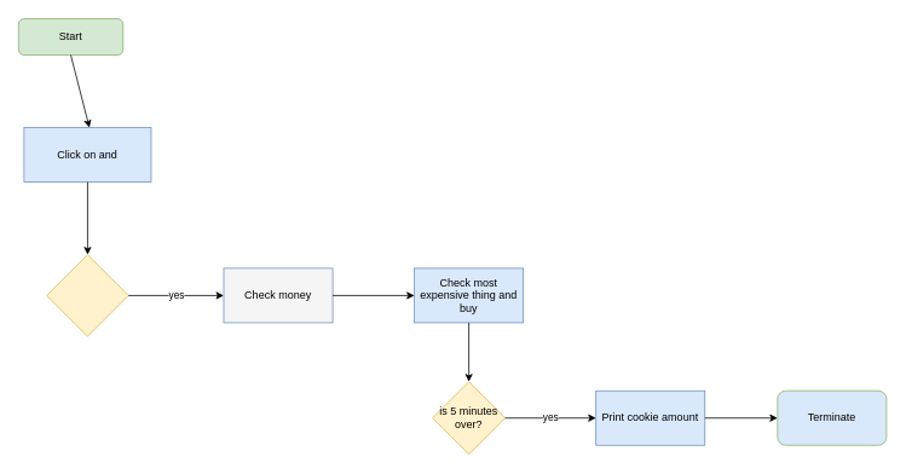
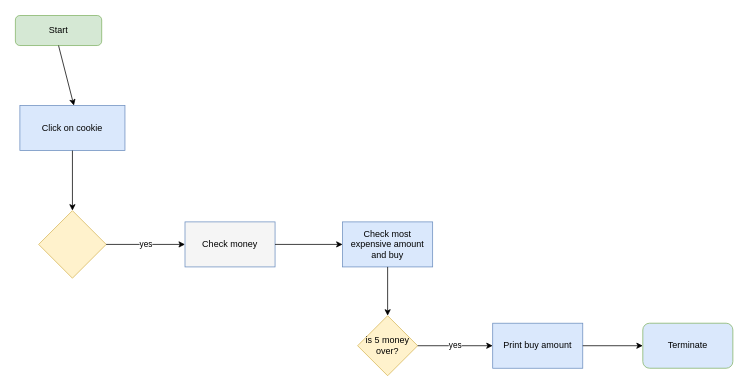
  <mxCell id="0" />
  <mxCell id="1" parent="0" />
  <mxCell id="2" value="Start" style="rounded=1;whiteSpace=wrap;html=1;fillColor=#d5e8d4;strokeColor=#82b366;" vertex="1" parent="1"><mxGeometry x="20" y="20" width="115" height="40" as="geometry" /></mxCell>
  <mxCell id="3" value="" style="endArrow=classic;html=1;exitX=0.5;exitY=1;exitDx=0;exitDy=0;" edge="1" parent="1" source="2"><mxGeometry width="50" height="50" relative="1" as="geometry"><mxPoint x="106" y="130" as="sourcePoint" /><mxPoint x="98" y="140" as="targetPoint" /></mxGeometry></mxCell>
- <mxCell id="4" value="Click on and" style="rounded=0;whiteSpace=wrap;html=1;fillColor=#dae8fc;strokeColor=#6c8ebf;" vertex="1" parent="1"><mxGeometry x="26" y="140" width="140" height="60" as="geometry" /></mxCell>
+ <mxCell id="4" value="Click on cookie" style="rounded=0;whiteSpace=wrap;html=1;fillColor=#dae8fc;strokeColor=#6c8ebf;" vertex="1" parent="1"><mxGeometry x="26" y="140" width="140" height="60" as="geometry" /></mxCell>
  <mxCell id="5" value="" style="endArrow=classic;html=1;exitX=0.5;exitY=1;exitDx=0;exitDy=0;" edge="1" parent="1" source="4"><mxGeometry width="50" height="50" relative="1" as="geometry"><mxPoint x="76" y="250" as="sourcePoint" /><mxPoint x="96" y="280" as="targetPoint" /></mxGeometry></mxCell>
  <mxCell id="6" value="" style="rhombus;whiteSpace=wrap;html=1;fillColor=#fff2cc;strokeColor=#d6b656;" vertex="1" parent="1"><mxGeometry x="51" y="280" width="90" height="90" as="geometry" /></mxCell>
  <mxCell id="7" value="yes" style="endArrow=classic;html=1;exitX=1;exitY=0.5;exitDx=0;exitDy=0;" edge="1" parent="1" source="6"><mxGeometry relative="1" as="geometry"><mxPoint x="146" y="330" as="sourcePoint" /><mxPoint x="246" y="325" as="targetPoint" /></mxGeometry></mxCell>
- <mxCell id="8" value="Check most expensive thing and buy" style="rounded=0;whiteSpace=wrap;html=1;fillColor=#dae8fc;strokeColor=#6c8ebf;" vertex="1" parent="1"><mxGeometry x="456" y="295" width="120" height="60" as="geometry" /></mxCell>
+ <mxCell id="8" value="Check most expensive amount and buy" style="rounded=0;whiteSpace=wrap;html=1;fillColor=#dae8fc;strokeColor=#6c8ebf;" vertex="1" parent="1"><mxGeometry x="456" y="295" width="120" height="60" as="geometry" /></mxCell>
  <mxCell id="9" value="Check money" style="rounded=0;whiteSpace=wrap;html=1;fillColor=#f5f5f5;strokeColor=#6c8ebf;" vertex="1" parent="1"><mxGeometry x="246" y="295" width="120" height="60" as="geometry" /></mxCell>
  <mxCell id="10" value="" style="endArrow=classic;html=1;exitX=1;exitY=0.5;exitDx=0;exitDy=0;" edge="1" parent="1" source="9"><mxGeometry width="50" height="50" relative="1" as="geometry"><mxPoint x="366" y="350" as="sourcePoint" /><mxPoint x="456" y="325" as="targetPoint" /></mxGeometry></mxCell>
  <mxCell id="11" value="" style="endArrow=classic;html=1;exitX=0.5;exitY=1;exitDx=0;exitDy=0;" edge="1" parent="1" source="8"><mxGeometry width="50" height="50" relative="1" as="geometry"><mxPoint x="516" y="360" as="sourcePoint" /><mxPoint x="516" y="420" as="targetPoint" /></mxGeometry></mxCell>
- <mxCell id="12" value="is 5 minutes over?" style="rhombus;whiteSpace=wrap;html=1;fillColor=#fff2cc;strokeColor=#d6b656;" vertex="1" parent="1"><mxGeometry x="476" y="420" width="80" height="80" as="geometry" /></mxCell>
+ <mxCell id="12" value="is 5 money over?" style="rhombus;whiteSpace=wrap;html=1;fillColor=#fff2cc;strokeColor=#d6b656;" vertex="1" parent="1"><mxGeometry x="476" y="420" width="80" height="80" as="geometry" /></mxCell>
  <mxCell id="13" value="yes" style="endArrow=classic;html=1;" edge="1" parent="1"><mxGeometry relative="1" as="geometry"><mxPoint x="556" y="460" as="sourcePoint" /><mxPoint x="656" y="460" as="targetPoint" /></mxGeometry></mxCell>
- <mxCell id="14" value="Print cookie amount" style="rounded=0;whiteSpace=wrap;html=1;fillColor=#dae8fc;strokeColor=#6c8ebf;" vertex="1" parent="1"><mxGeometry x="656" y="430" width="120" height="60" as="geometry" /></mxCell>
+ <mxCell id="14" value="Print buy amount" style="rounded=0;whiteSpace=wrap;html=1;fillColor=#dae8fc;strokeColor=#6c8ebf;" vertex="1" parent="1"><mxGeometry x="656" y="430" width="120" height="60" as="geometry" /></mxCell>
  <mxCell id="15" value="" style="endArrow=classic;html=1;exitX=1;exitY=0.5;exitDx=0;exitDy=0;" edge="1" parent="1" source="14"><mxGeometry width="50" height="50" relative="1" as="geometry"><mxPoint x="776" y="490" as="sourcePoint" /><mxPoint x="856" y="460" as="targetPoint" /></mxGeometry></mxCell>
  <mxCell id="16" value="Terminate" style="rounded=1;whiteSpace=wrap;html=1;fillColor=#dae8fc;strokeColor=#82b366;" vertex="1" parent="1"><mxGeometry x="856" y="430" width="120" height="60" as="geometry" /></mxCell>
